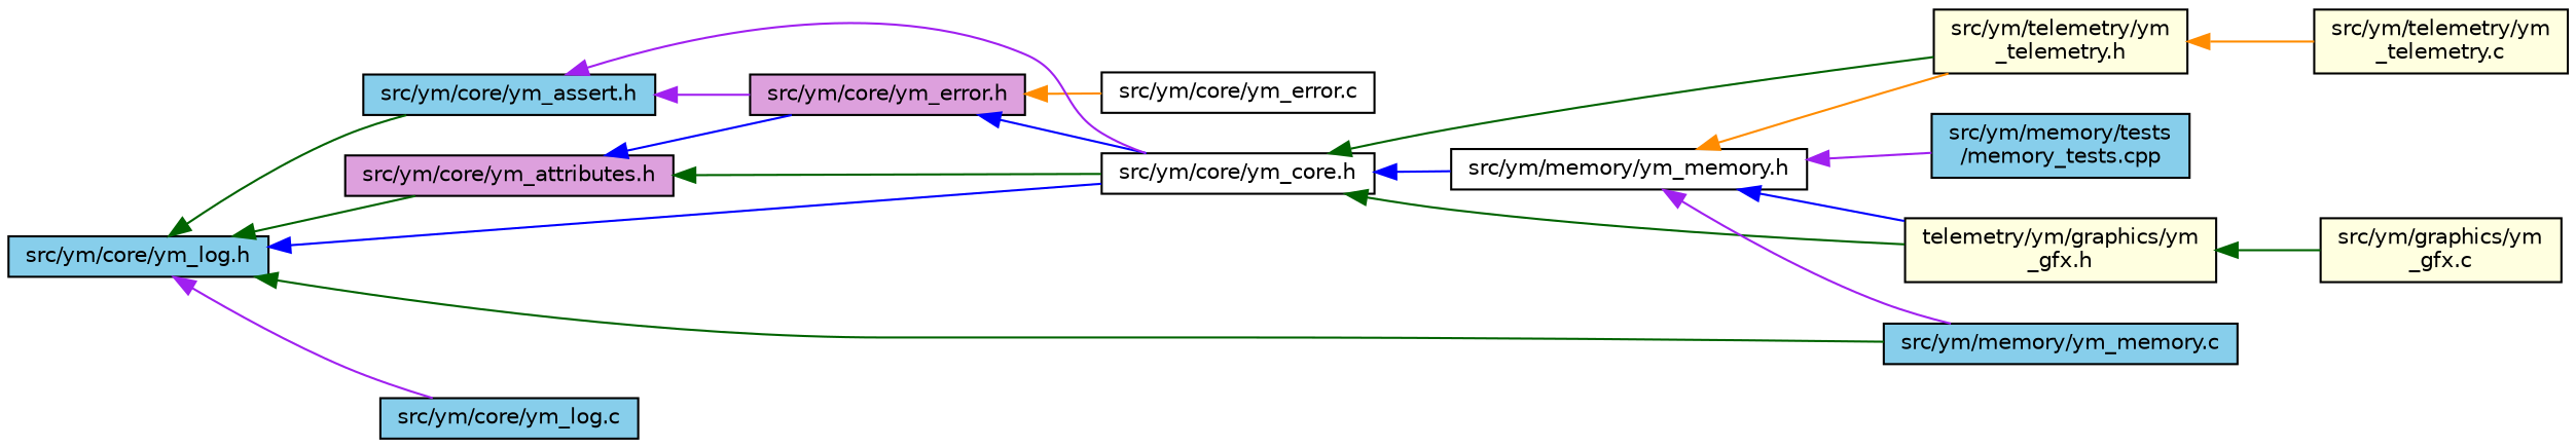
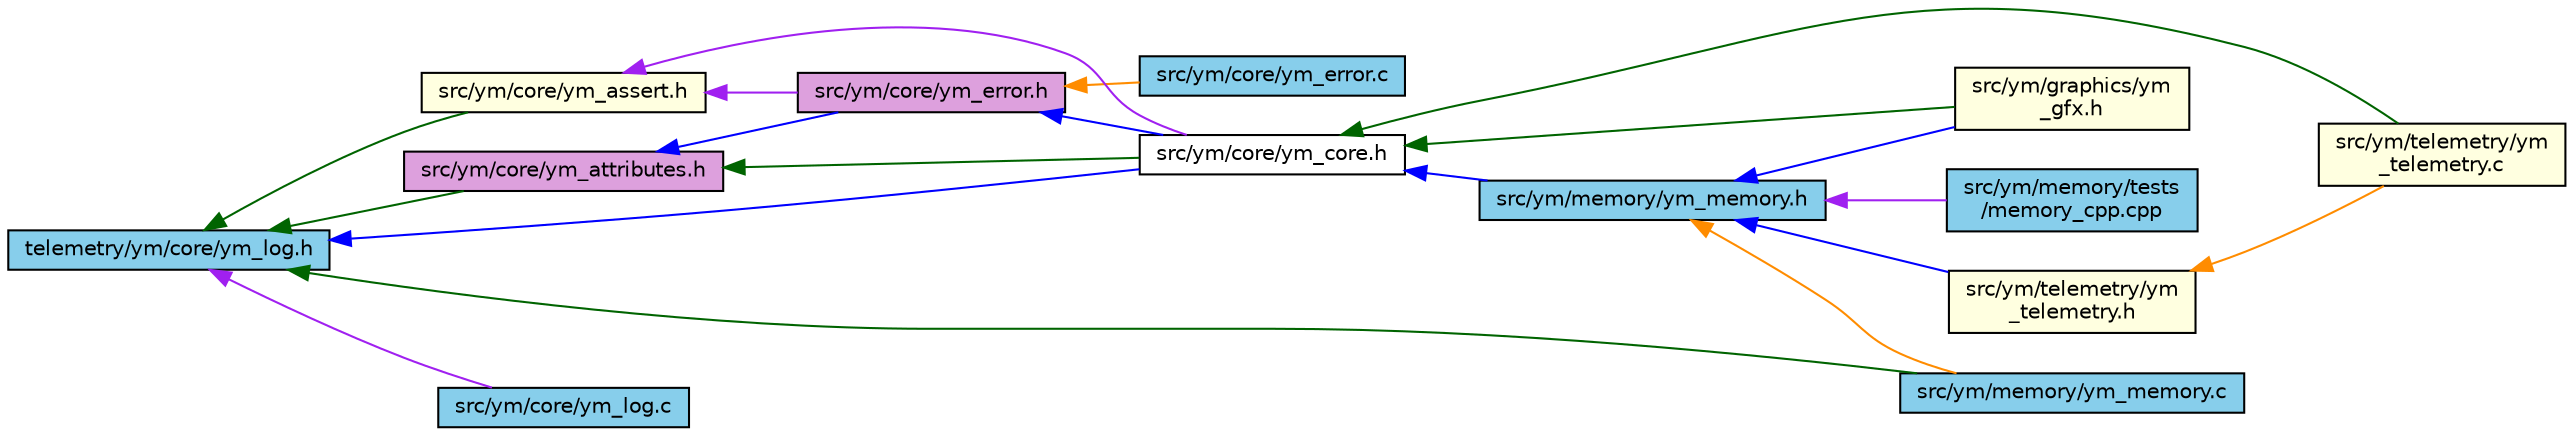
  digraph {
    rankdir=LR
    node [color=black fillcolor=skyblue fontname=Helvetica fontsize=10 shape=record style=filled]
    edge [color=darkgreen dir=back fontname=Helvetica fontsize=10 labelfontname=Helvetica labelfontsize=10 style=solid]
    n1 [fillcolor=plum fontcolor=black height=0.2 label="src/ym/core/ym_attributes.h" width=0.4]
    n2 [fillcolor=white height=0.2 label="src/ym/core/ym_core.h" width=0.4]
    n3 [fillcolor=plum height=0.2 label="src/ym/core/ym_error.h" width=0.4]
-   n4 [fillcolor=lightyellow height=0.2 label="telemetry/ym/graphics/ym\l_gfx.h" width=0.4]
-   n5 [fillcolor=white height=0.2 label="src/ym/memory/ym_memory.h" width=0.4]
+   n4 [fillcolor=lightyellow height=0.2 label="src/ym/graphics/ym\l_gfx.h" width=0.4]
+   n5 [height=0.2 label="src/ym/memory/ym_memory.h" width=0.4]
    n6 [fillcolor=lightyellow height=0.2 label="src/ym/telemetry/ym\l_telemetry.h" width=0.4]
-   n7 [fillcolor=white height=0.2 label="src/ym/core/ym_error.c" width=0.4]
-   n8 [height=0.2 label="src/ym/core/ym_log.h" width=0.4]
+   n7 [height=0.2 label="src/ym/core/ym_error.c" width=0.4]
+   n8 [height=0.2 label="telemetry/ym/core/ym_log.h" width=0.4]
    n9 [height=0.2 label="src/ym/memory/ym_memory.c" width=0.4]
-   n10 [height=0.2 label="src/ym/core/ym_assert.h" width=0.4]
+   n10 [fillcolor=lightyellow height=0.2 label="src/ym/core/ym_assert.h" width=0.4]
    n11 [height=0.2 label="src/ym/core/ym_log.c" width=0.4]
-   n12 [fillcolor=lightyellow height=0.2 label="src/ym/graphics/ym\l_gfx.c" width=0.4]
-   n13 [height=0.2 label="src/ym/memory/tests\l/memory_tests.cpp" width=0.4]
+   n13 [height=0.2 label="src/ym/memory/tests\l/memory_cpp.cpp" width=0.4]
    n14 [fillcolor=lightyellow height=0.2 label="src/ym/telemetry/ym\l_telemetry.c" width=0.4]
    n1 -> n2
    n1 -> n3 [color=blue]
    n2 -> n4
    n2 -> n5 [color=blue]
-   n2 -> n6
+   n2 -> n14
    n3 -> n2 [color=blue]
    n3 -> n7 [color=darkorange]
-   n4 -> n12
    n5 -> n4 [color=blue]
-   n5 -> n6 [color=darkorange]
-   n5 -> n9 [color=purple]
+   n5 -> n6 [color=blue]
+   n5 -> n9 [color=darkorange]
    n5 -> n13 [color=purple]
    n6 -> n14 [color=darkorange]
    n8 -> n1
    n8 -> n2 [color=blue]
    n8 -> n9
    n8 -> n10
    n8 -> n11 [color=purple]
    n10 -> n2 [color=purple]
    n10 -> n3 [color=purple]
  }
